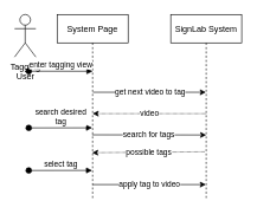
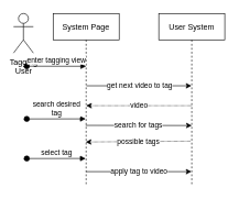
  <mxCell id="0" />
  <mxCell id="1" parent="0" />
  <mxCell id="2" value="System Page" style="shape=umlLifeline;perimeter=lifelinePerimeter;container=1;collapsible=0;recursiveResize=0;rounded=0;shadow=0;strokeWidth=1;" parent="1" vertex="1"><mxGeometry x="80" y="20" width="100" height="260" as="geometry" /></mxCell>
- <mxCell id="3" value="SignLab System" style="shape=umlLifeline;perimeter=lifelinePerimeter;container=1;collapsible=0;recursiveResize=0;rounded=0;shadow=0;strokeWidth=1;" parent="1" vertex="1"><mxGeometry x="240" y="20" width="100" height="260" as="geometry" /></mxCell>
+ <mxCell id="3" value="User System" style="shape=umlLifeline;perimeter=lifelinePerimeter;container=1;collapsible=0;recursiveResize=0;rounded=0;shadow=0;strokeWidth=1;" parent="1" vertex="1"><mxGeometry x="240" y="20" width="100" height="260" as="geometry" /></mxCell>
  <mxCell id="4" value="Tagging&lt;br&gt;User" style="shape=umlActor;verticalLabelPosition=bottom;verticalAlign=top;html=1;outlineConnect=0;" parent="1" vertex="1"><mxGeometry x="20" y="20" width="30" height="60" as="geometry" /></mxCell>
  <mxCell id="5" value="enter tagging view" style="html=1;verticalAlign=bottom;startArrow=oval;startFill=1;endArrow=block;startSize=8;rounded=0;entryX=0.5;entryY=0.308;entryDx=0;entryDy=0;entryPerimeter=0;" parent="1" target="2" edge="1"><mxGeometry width="60" relative="1" as="geometry"><mxPoint x="40" y="100" as="sourcePoint" /><mxPoint x="100" y="100" as="targetPoint" /></mxGeometry></mxCell>
  <mxCell id="6" value="get next video to tag" style="endArrow=classic;html=1;rounded=0;exitX=0.505;exitY=0.422;exitDx=0;exitDy=0;exitPerimeter=0;" parent="1" source="2" target="3" edge="1"><mxGeometry width="50" height="50" relative="1" as="geometry"><mxPoint x="170" y="180" as="sourcePoint" /><mxPoint x="220" y="130" as="targetPoint" /></mxGeometry></mxCell>
  <mxCell id="7" value="video" style="endArrow=classic;html=1;rounded=0;dashed=1;dashPattern=1 1;entryX=0.5;entryY=0.538;entryDx=0;entryDy=0;entryPerimeter=0;exitX=0.5;exitY=0.538;exitDx=0;exitDy=0;exitPerimeter=0;" edge="1" parent="1" source="3" target="2"><mxGeometry width="50" height="50" relative="1" as="geometry"><mxPoint x="468.1" y="181.84" as="sourcePoint" /><mxPoint x="300.13" y="181.84" as="targetPoint" /></mxGeometry></mxCell>
  <mxCell id="8" value="search desired&lt;br&gt;tag" style="html=1;verticalAlign=bottom;startArrow=oval;startFill=1;endArrow=block;startSize=8;rounded=0;entryX=0.493;entryY=0.615;entryDx=0;entryDy=0;entryPerimeter=0;" edge="1" parent="1" target="2"><mxGeometry width="60" relative="1" as="geometry"><mxPoint x="40" y="180" as="sourcePoint" /><mxPoint x="140" y="110.08" as="targetPoint" /><Array as="points"><mxPoint x="40" y="180" /></Array></mxGeometry></mxCell>
  <mxCell id="9" value="search for tags" style="endArrow=classic;html=1;rounded=0;exitX=0.493;exitY=0.653;exitDx=0;exitDy=0;exitPerimeter=0;" edge="1" parent="1" source="2"><mxGeometry width="50" height="50" relative="1" as="geometry"><mxPoint x="140.5" y="139.72" as="sourcePoint" /><mxPoint x="290" y="190" as="targetPoint" /></mxGeometry></mxCell>
  <mxCell id="10" value="possible tags" style="endArrow=classic;html=1;rounded=0;dashed=1;dashPattern=1 1;entryX=0.493;entryY=0.75;entryDx=0;entryDy=0;entryPerimeter=0;exitX=0.481;exitY=0.745;exitDx=0;exitDy=0;exitPerimeter=0;" edge="1" parent="1" source="3" target="2"><mxGeometry width="50" height="50" relative="1" as="geometry"><mxPoint x="300" y="169.88" as="sourcePoint" /><mxPoint x="140" y="169.88" as="targetPoint" /></mxGeometry></mxCell>
  <mxCell id="11" value="select tag" style="html=1;verticalAlign=bottom;startArrow=oval;startFill=1;endArrow=block;startSize=8;rounded=0;entryX=0.493;entryY=0.615;entryDx=0;entryDy=0;entryPerimeter=0;" edge="1" parent="1"><mxGeometry width="60" relative="1" as="geometry"><mxPoint x="40" y="240.1" as="sourcePoint" /><mxPoint x="129.3" y="240" as="targetPoint" /><Array as="points"><mxPoint x="40" y="240.1" /></Array></mxGeometry></mxCell>
  <mxCell id="12" value="apply tag to video" style="endArrow=classic;html=1;rounded=0;exitX=0.5;exitY=0.923;exitDx=0;exitDy=0;exitPerimeter=0;" edge="1" parent="1" source="2" target="3"><mxGeometry width="50" height="50" relative="1" as="geometry"><mxPoint x="139.3" y="199.78" as="sourcePoint" /><mxPoint x="300" y="200" as="targetPoint" /></mxGeometry></mxCell>
